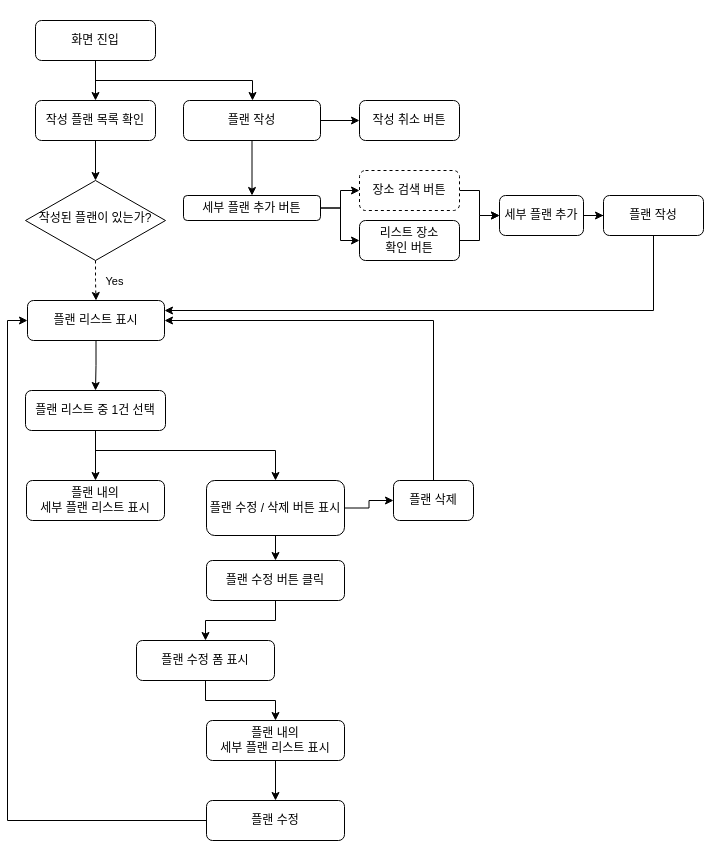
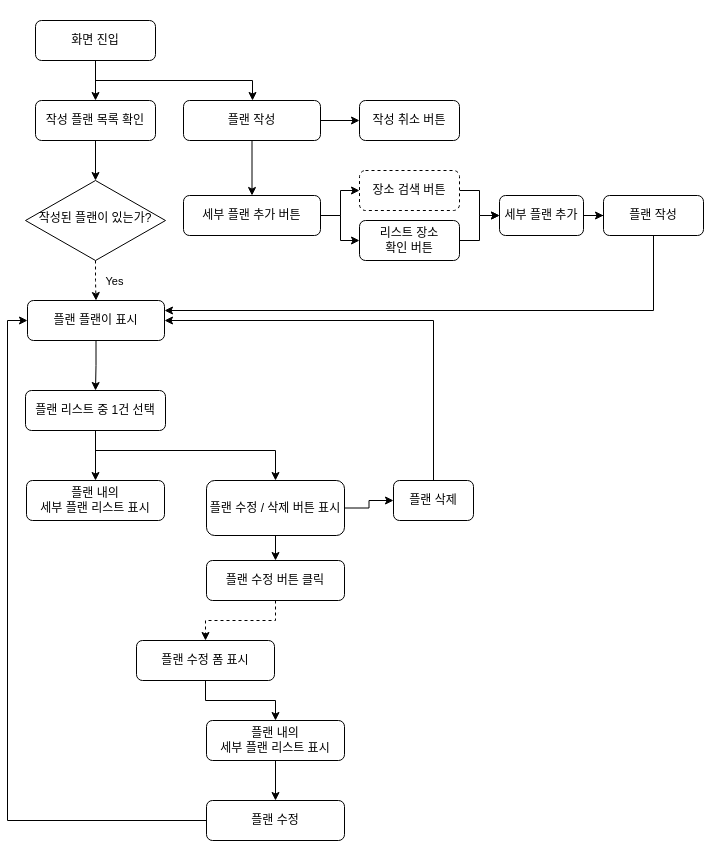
  <mxCell id="0" />
  <mxCell id="1" parent="0" />
  <mxCell id="2" value="" style="rounded=0;html=1;jettySize=auto;orthogonalLoop=1;fontSize=11;endArrow=classic;endFill=1;endSize=6;strokeWidth=1;shadow=0;labelBackgroundColor=none;edgeStyle=orthogonalEdgeStyle;entryX=0.5;entryY=0;entryDx=0;entryDy=0;" edge="1" parent="1" source="4" target="9"><mxGeometry relative="1" as="geometry"><mxPoint x="90" y="80" as="targetPoint" /></mxGeometry></mxCell>
  <mxCell id="3" style="edgeStyle=orthogonalEdgeStyle;rounded=0;orthogonalLoop=1;jettySize=auto;html=1;" edge="1" parent="1" source="4" target="12"><mxGeometry relative="1" as="geometry"><Array as="points"><mxPoint x="90" y="80" /><mxPoint x="247" y="80" /></Array></mxGeometry></mxCell>
  <mxCell id="4" value="화면 진입" style="rounded=1;whiteSpace=wrap;html=1;fontSize=12;glass=0;strokeWidth=1;shadow=0;" vertex="1" parent="1"><mxGeometry x="30" y="20" width="120" height="40" as="geometry" /></mxCell>
  <mxCell id="5" style="edgeStyle=orthogonalEdgeStyle;rounded=0;orthogonalLoop=1;jettySize=auto;html=1;entryX=0.5;entryY=0;entryDx=0;entryDy=0;dashed=1;" edge="1" parent="1" source="7" target="21"><mxGeometry relative="1" as="geometry" /></mxCell>
  <mxCell id="6" value="Yes" style="edgeLabel;html=1;align=center;verticalAlign=middle;resizable=0;points=[];" vertex="1" connectable="0" parent="5"><mxGeometry x="-0.161" relative="1" as="geometry"><mxPoint x="18" y="3" as="offset" /></mxGeometry></mxCell>
  <mxCell id="7" value="작성된 플랜이 있는가?" style="rhombus;whiteSpace=wrap;html=1;shadow=0;fontFamily=Helvetica;fontSize=12;align=center;strokeWidth=1;spacing=6;spacingTop=-4;" vertex="1" parent="1"><mxGeometry x="20" y="180" width="140" height="80" as="geometry" /></mxCell>
  <mxCell id="8" style="edgeStyle=orthogonalEdgeStyle;rounded=0;orthogonalLoop=1;jettySize=auto;html=1;entryX=0.5;entryY=0;entryDx=0;entryDy=0;" edge="1" parent="1" source="9" target="7"><mxGeometry relative="1" as="geometry" /></mxCell>
  <mxCell id="9" value="작성 플랜 목록 확인" style="rounded=1;whiteSpace=wrap;html=1;fontSize=12;glass=0;strokeWidth=1;shadow=0;" vertex="1" parent="1"><mxGeometry x="30" y="100" width="120" height="40" as="geometry" /></mxCell>
  <mxCell id="10" style="edgeStyle=orthogonalEdgeStyle;rounded=0;orthogonalLoop=1;jettySize=auto;html=1;entryX=0;entryY=0.5;entryDx=0;entryDy=0;" edge="1" parent="1" source="12" target="41"><mxGeometry relative="1" as="geometry" /></mxCell>
  <mxCell id="11" style="edgeStyle=orthogonalEdgeStyle;rounded=0;orthogonalLoop=1;jettySize=auto;html=1;entryX=0.5;entryY=0;entryDx=0;entryDy=0;" edge="1" parent="1" source="12" target="34"><mxGeometry relative="1" as="geometry" /></mxCell>
  <mxCell id="12" value="플랜 작성" style="rounded=1;whiteSpace=wrap;html=1;fontSize=12;glass=0;strokeWidth=1;shadow=0;" vertex="1" parent="1"><mxGeometry x="178" y="100" width="137" height="40" as="geometry" /></mxCell>
  <mxCell id="13" style="edgeStyle=orthogonalEdgeStyle;rounded=0;orthogonalLoop=1;jettySize=auto;html=1;" edge="1" parent="1" source="15" target="19"><mxGeometry relative="1" as="geometry" /></mxCell>
  <mxCell id="14" style="edgeStyle=orthogonalEdgeStyle;rounded=0;orthogonalLoop=1;jettySize=auto;html=1;" edge="1" parent="1" source="15" target="18"><mxGeometry relative="1" as="geometry"><Array as="points"><mxPoint x="90" y="450" /><mxPoint x="270" y="450" /></Array></mxGeometry></mxCell>
  <mxCell id="15" value="플랜 리스트 중 1건 선택" style="rounded=1;whiteSpace=wrap;html=1;fontSize=12;glass=0;strokeWidth=1;shadow=0;" vertex="1" parent="1"><mxGeometry x="20" y="390" width="140" height="40" as="geometry" /></mxCell>
  <mxCell id="16" style="edgeStyle=orthogonalEdgeStyle;rounded=0;orthogonalLoop=1;jettySize=auto;html=1;entryX=0;entryY=0.5;entryDx=0;entryDy=0;" edge="1" parent="1" source="18" target="23"><mxGeometry relative="1" as="geometry" /></mxCell>
  <mxCell id="17" style="edgeStyle=orthogonalEdgeStyle;rounded=0;orthogonalLoop=1;jettySize=auto;html=1;entryX=0.5;entryY=0;entryDx=0;entryDy=0;" edge="1" parent="1" source="18" target="25"><mxGeometry relative="1" as="geometry" /></mxCell>
  <mxCell id="18" value="플랜 수정 / 삭제 버튼 표시" style="rounded=1;whiteSpace=wrap;html=1;fontSize=12;glass=0;strokeWidth=1;shadow=0;" vertex="1" parent="1"><mxGeometry x="201" y="480" width="138" height="55" as="geometry" /></mxCell>
  <mxCell id="19" value="플랜 내의&lt;br&gt;세부 플랜 리스트 표시" style="rounded=1;whiteSpace=wrap;html=1;fontSize=12;glass=0;strokeWidth=1;shadow=0;" vertex="1" parent="1"><mxGeometry x="21" y="480" width="138" height="40" as="geometry" /></mxCell>
  <mxCell id="20" style="edgeStyle=orthogonalEdgeStyle;rounded=0;orthogonalLoop=1;jettySize=auto;html=1;" edge="1" parent="1" source="21" target="15"><mxGeometry relative="1" as="geometry" /></mxCell>
- <mxCell id="21" value="플랜 리스트 표시" style="rounded=1;whiteSpace=wrap;html=1;fontSize=12;glass=0;strokeWidth=1;shadow=0;" vertex="1" parent="1"><mxGeometry x="22" y="300" width="137" height="40" as="geometry" /></mxCell>
+ <mxCell id="21" value="플랜 플랜이 표시" style="rounded=1;whiteSpace=wrap;html=1;fontSize=12;glass=0;strokeWidth=1;shadow=0;" vertex="1" parent="1"><mxGeometry x="22" y="300" width="137" height="40" as="geometry" /></mxCell>
  <mxCell id="22" style="edgeStyle=orthogonalEdgeStyle;rounded=0;orthogonalLoop=1;jettySize=auto;html=1;entryX=1;entryY=0.5;entryDx=0;entryDy=0;" edge="1" parent="1" source="23" target="21"><mxGeometry relative="1" as="geometry"><Array as="points"><mxPoint x="428" y="320" /></Array></mxGeometry></mxCell>
  <mxCell id="23" value="플랜 삭제" style="rounded=1;whiteSpace=wrap;html=1;fontSize=12;glass=0;strokeWidth=1;shadow=0;" vertex="1" parent="1"><mxGeometry x="388" y="480" width="80" height="40" as="geometry" /></mxCell>
- <mxCell id="24" style="edgeStyle=orthogonalEdgeStyle;rounded=0;orthogonalLoop=1;jettySize=auto;html=1;" edge="1" parent="1" source="25" target="27"><mxGeometry relative="1" as="geometry" /></mxCell>
+ <mxCell id="24" style="edgeStyle=orthogonalEdgeStyle;rounded=0;orthogonalLoop=1;jettySize=auto;html=1;dashed=1;" edge="1" parent="1" source="25" target="27"><mxGeometry relative="1" as="geometry" /></mxCell>
  <mxCell id="25" value="플랜 수정 버튼 클릭" style="rounded=1;whiteSpace=wrap;html=1;fontSize=12;glass=0;strokeWidth=1;shadow=0;" vertex="1" parent="1"><mxGeometry x="201" y="560" width="138" height="40" as="geometry" /></mxCell>
  <mxCell id="26" style="edgeStyle=orthogonalEdgeStyle;rounded=0;orthogonalLoop=1;jettySize=auto;html=1;entryX=0.5;entryY=0;entryDx=0;entryDy=0;" edge="1" parent="1" source="27" target="29"><mxGeometry relative="1" as="geometry" /></mxCell>
  <mxCell id="27" value="플랜 수정 폼 표시" style="rounded=1;whiteSpace=wrap;html=1;fontSize=12;glass=0;strokeWidth=1;shadow=0;" vertex="1" parent="1"><mxGeometry x="131" y="640" width="138" height="40" as="geometry" /></mxCell>
  <mxCell id="28" style="edgeStyle=orthogonalEdgeStyle;rounded=0;orthogonalLoop=1;jettySize=auto;html=1;entryX=0.5;entryY=0;entryDx=0;entryDy=0;" edge="1" parent="1" source="29" target="31"><mxGeometry relative="1" as="geometry" /></mxCell>
  <mxCell id="29" value="플랜 내의&lt;br&gt;세부 플랜 리스트 표시" style="rounded=1;whiteSpace=wrap;html=1;fontSize=12;glass=0;strokeWidth=1;shadow=0;" vertex="1" parent="1"><mxGeometry x="201" y="720" width="138" height="40" as="geometry" /></mxCell>
  <mxCell id="30" style="edgeStyle=orthogonalEdgeStyle;rounded=0;orthogonalLoop=1;jettySize=auto;html=1;entryX=0;entryY=0.5;entryDx=0;entryDy=0;" edge="1" parent="1" source="31" target="21"><mxGeometry relative="1" as="geometry" /></mxCell>
  <mxCell id="31" value="플랜 수정" style="rounded=1;whiteSpace=wrap;html=1;fontSize=12;glass=0;strokeWidth=1;shadow=0;" vertex="1" parent="1"><mxGeometry x="201" y="800" width="138" height="40" as="geometry" /></mxCell>
  <mxCell id="32" style="edgeStyle=orthogonalEdgeStyle;rounded=0;orthogonalLoop=1;jettySize=auto;html=1;" edge="1" parent="1" source="34" target="36"><mxGeometry relative="1" as="geometry" /></mxCell>
  <mxCell id="33" style="edgeStyle=orthogonalEdgeStyle;rounded=0;orthogonalLoop=1;jettySize=auto;html=1;entryX=0;entryY=0.5;entryDx=0;entryDy=0;" edge="1" parent="1" source="34" target="38"><mxGeometry relative="1" as="geometry" /></mxCell>
- <mxCell id="34" value="세부 플랜 추가 버튼" style="rounded=1;whiteSpace=wrap;html=1;fontSize=12;glass=0;strokeWidth=1;shadow=0;" vertex="1" parent="1"><mxGeometry x="178" y="195" width="137" height="25" as="geometry" /></mxCell>
+ <mxCell id="34" value="세부 플랜 추가 버튼" style="rounded=1;whiteSpace=wrap;html=1;fontSize=12;glass=0;strokeWidth=1;shadow=0;" vertex="1" parent="1"><mxGeometry x="178" y="195" width="137" height="40" as="geometry" /></mxCell>
  <mxCell id="35" style="edgeStyle=orthogonalEdgeStyle;rounded=0;orthogonalLoop=1;jettySize=auto;html=1;entryX=0;entryY=0.5;entryDx=0;entryDy=0;" edge="1" parent="1" source="36" target="40"><mxGeometry relative="1" as="geometry" /></mxCell>
  <mxCell id="36" value="장소 검색 버튼" style="rounded=1;whiteSpace=wrap;html=1;fontSize=12;glass=0;strokeWidth=1;shadow=0;dashed=1;" vertex="1" parent="1"><mxGeometry x="354" y="170" width="100" height="40" as="geometry" /></mxCell>
  <mxCell id="37" style="edgeStyle=orthogonalEdgeStyle;rounded=0;orthogonalLoop=1;jettySize=auto;html=1;entryX=0;entryY=0.5;entryDx=0;entryDy=0;" edge="1" parent="1" source="38" target="40"><mxGeometry relative="1" as="geometry" /></mxCell>
  <mxCell id="38" value="리스트 장소&lt;br&gt;확인 버튼" style="rounded=1;whiteSpace=wrap;html=1;fontSize=12;glass=0;strokeWidth=1;shadow=0;" vertex="1" parent="1"><mxGeometry x="354" y="220" width="100" height="40" as="geometry" /></mxCell>
  <mxCell id="39" style="edgeStyle=orthogonalEdgeStyle;rounded=0;orthogonalLoop=1;jettySize=auto;html=1;entryX=0;entryY=0.5;entryDx=0;entryDy=0;" edge="1" parent="1" source="40" target="43"><mxGeometry relative="1" as="geometry" /></mxCell>
  <mxCell id="40" value="세부 플랜 추가" style="rounded=1;whiteSpace=wrap;html=1;fontSize=12;glass=0;strokeWidth=1;shadow=0;" vertex="1" parent="1"><mxGeometry x="494" y="195" width="84" height="40" as="geometry" /></mxCell>
  <mxCell id="41" value="작성 취소 버튼" style="rounded=1;whiteSpace=wrap;html=1;fontSize=12;glass=0;strokeWidth=1;shadow=0;" vertex="1" parent="1"><mxGeometry x="354" y="100" width="100" height="40" as="geometry" /></mxCell>
  <mxCell id="42" style="edgeStyle=orthogonalEdgeStyle;rounded=0;orthogonalLoop=1;jettySize=auto;html=1;entryX=1;entryY=0.25;entryDx=0;entryDy=0;" edge="1" parent="1" source="43" target="21"><mxGeometry relative="1" as="geometry"><Array as="points"><mxPoint x="648" y="310" /></Array></mxGeometry></mxCell>
  <mxCell id="43" value="플랜 작성" style="rounded=1;whiteSpace=wrap;html=1;fontSize=12;glass=0;strokeWidth=1;shadow=0;" vertex="1" parent="1"><mxGeometry x="598" y="195" width="100" height="40" as="geometry" /></mxCell>
